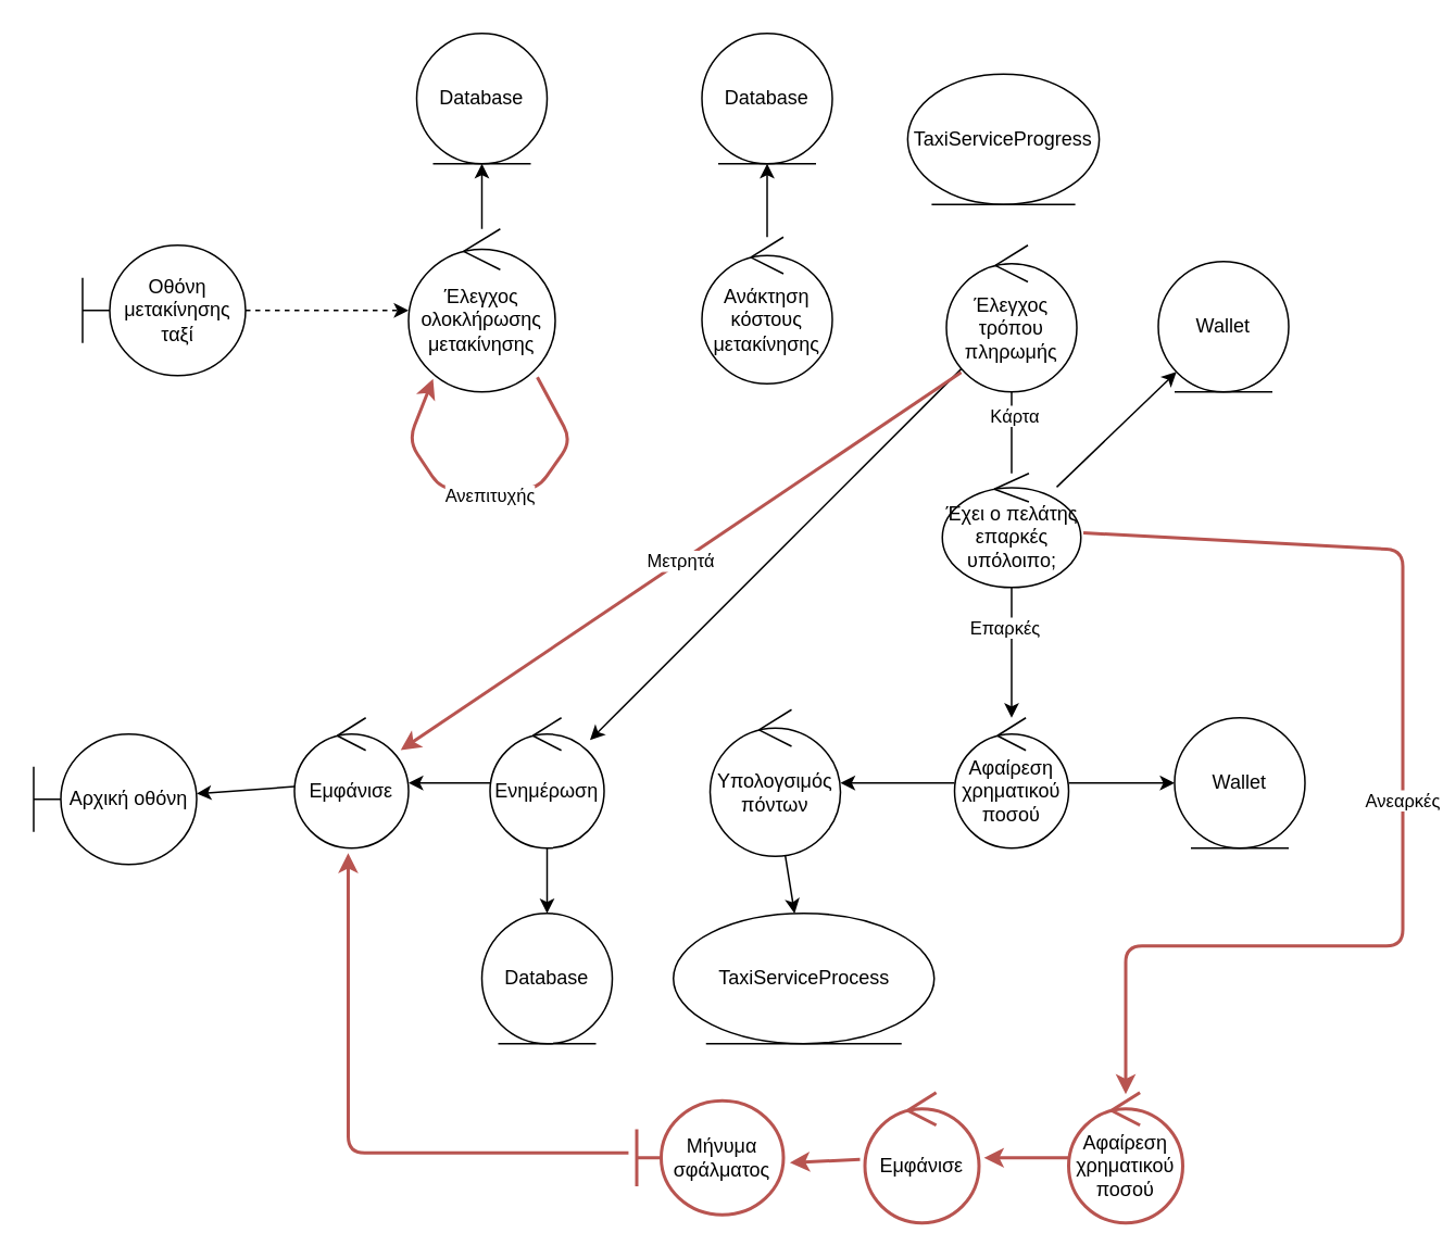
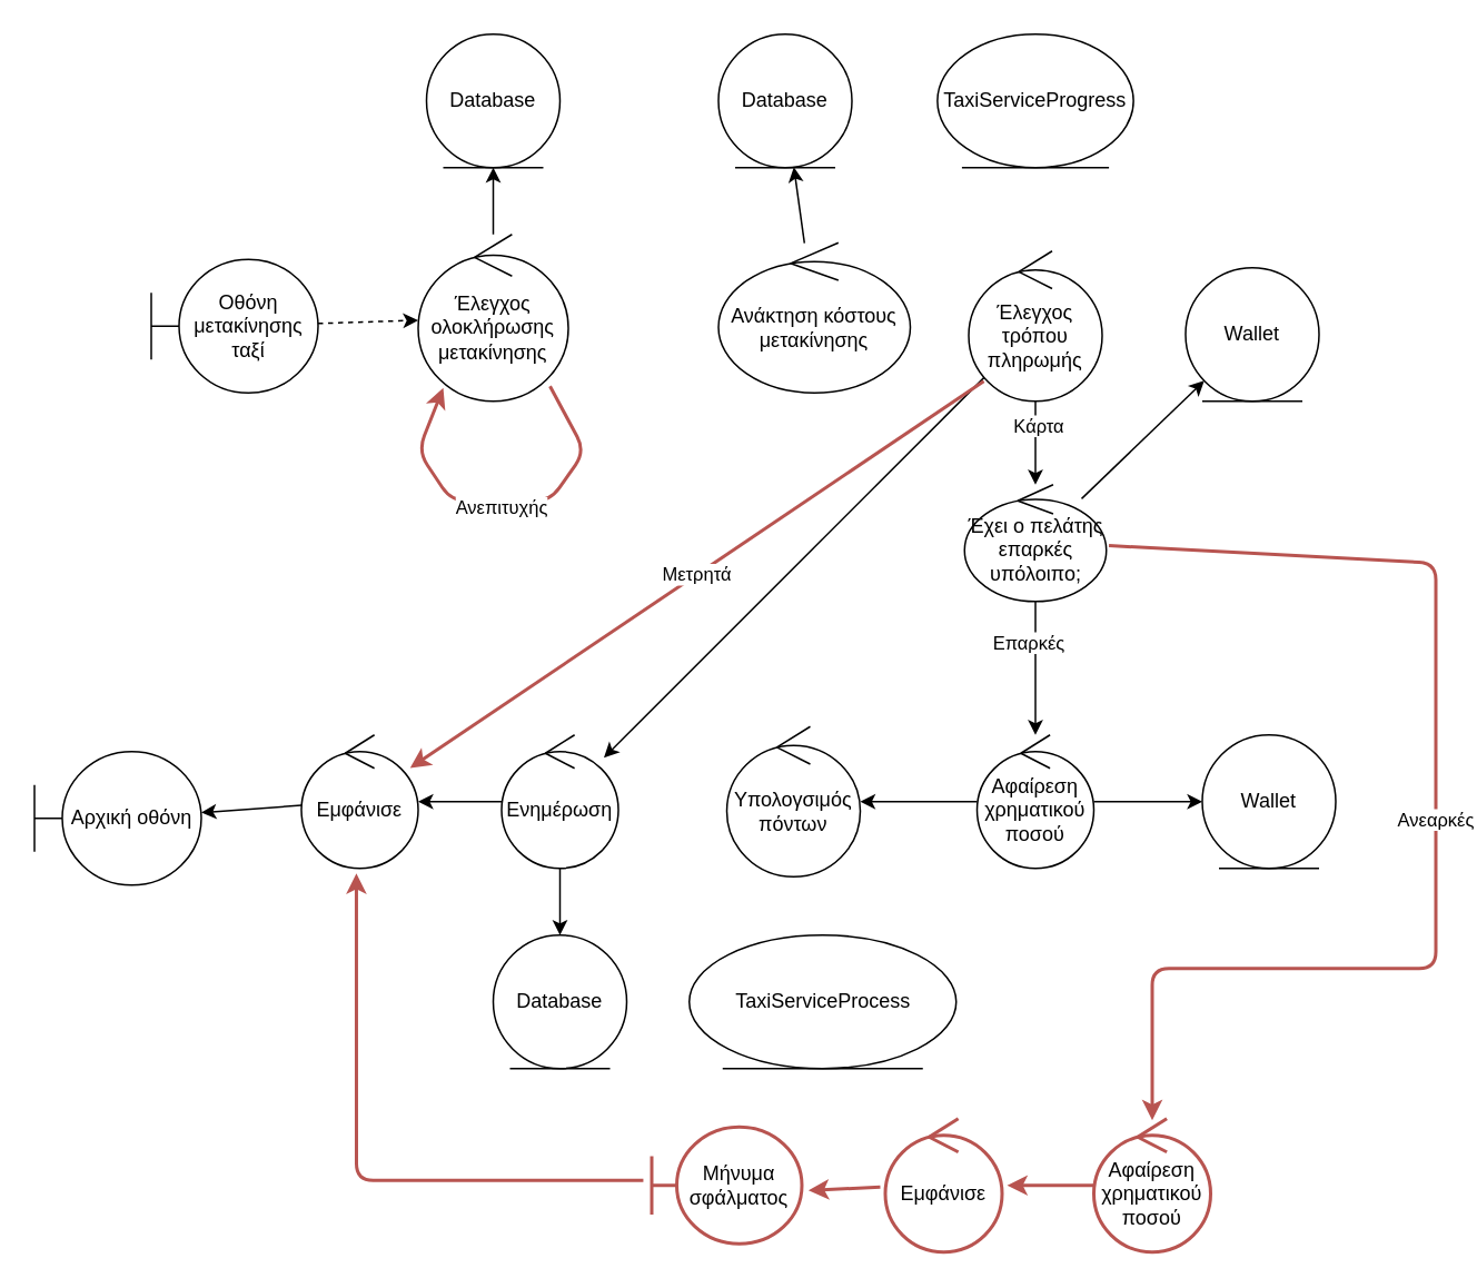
  <mxCell id="0" />
  <mxCell id="1" parent="0" />
  <mxCell id="2" style="edgeStyle=none;html=1;dashed=1;" parent="1" source="3" target="5" edge="1"><mxGeometry relative="1" as="geometry" /></mxCell>
- <mxCell id="3" value="Οθόνη μετακίνησης&lt;br&gt;ταξί" style="shape=umlBoundary;whiteSpace=wrap;html=1;" parent="1" vertex="1"><mxGeometry x="50" y="150" width="100" height="80" as="geometry" /></mxCell>
+ <mxCell id="3" value="Οθόνη μετακίνησης&lt;br&gt;ταξί" style="shape=umlBoundary;whiteSpace=wrap;html=1;" parent="1" vertex="1"><mxGeometry x="90" y="155" width="100" height="80" as="geometry" /></mxCell>
  <mxCell id="4" style="edgeStyle=none;html=1;entryX=0.5;entryY=1;entryDx=0;entryDy=0;" parent="1" source="5" target="6" edge="1"><mxGeometry relative="1" as="geometry" /></mxCell>
  <mxCell id="5" value="Έλεγχος ολοκλήρωσης μετακίνησης" style="ellipse;shape=umlControl;whiteSpace=wrap;html=1;" parent="1" vertex="1"><mxGeometry x="250" y="140" width="90" height="100" as="geometry" /></mxCell>
  <mxCell id="6" value="Database" style="ellipse;shape=umlEntity;whiteSpace=wrap;html=1;" parent="1" vertex="1"><mxGeometry x="255" y="20" width="80" height="80" as="geometry" /></mxCell>
  <mxCell id="7" value="" style="edgeStyle=none;html=1;" parent="1" source="8" target="9" edge="1"><mxGeometry relative="1" as="geometry" /></mxCell>
- <mxCell id="8" value="Ανάκτηση κόστους μετακίνησης" style="ellipse;shape=umlControl;whiteSpace=wrap;html=1;" parent="1" vertex="1"><mxGeometry x="430" y="145" width="80" height="90" as="geometry" /></mxCell>
+ <mxCell id="8" value="Ανάκτηση κόστους μετακίνησης" style="ellipse;shape=umlControl;whiteSpace=wrap;html=1;" parent="1" vertex="1"><mxGeometry x="430" y="145" width="115" height="90" as="geometry" /></mxCell>
  <mxCell id="9" value="Database" style="ellipse;shape=umlEntity;whiteSpace=wrap;html=1;" parent="1" vertex="1"><mxGeometry x="430" y="20" width="80" height="80" as="geometry" /></mxCell>
- <mxCell id="10" value="" style="edgeStyle=none;html=1;endArrow=none;" parent="1" source="13" target="17" edge="1"><mxGeometry relative="1" as="geometry" /></mxCell>
+ <mxCell id="10" value="" style="edgeStyle=none;html=1;" parent="1" source="13" target="17" edge="1"><mxGeometry relative="1" as="geometry" /></mxCell>
  <mxCell id="11" value="Κάρτα" style="edgeLabel;html=1;align=center;verticalAlign=middle;resizable=0;points=[];" parent="10" connectable="0" vertex="1"><mxGeometry x="-0.44" y="1" relative="1" as="geometry"><mxPoint as="offset" /></mxGeometry></mxCell>
  <mxCell id="12" value="" style="edgeStyle=none;html=1;" edge="1" parent="1" source="13" target="28"><mxGeometry relative="1" as="geometry" /></mxCell>
  <mxCell id="13" value="Έλεγχος τρόπου πληρωμής" style="ellipse;shape=umlControl;whiteSpace=wrap;html=1;" parent="1" vertex="1"><mxGeometry x="580" y="150" width="80" height="90" as="geometry" /></mxCell>
  <mxCell id="14" value="" style="edgeStyle=none;html=1;" parent="1" source="17" target="18" edge="1"><mxGeometry relative="1" as="geometry" /></mxCell>
  <mxCell id="15" value="" style="edgeStyle=none;html=1;" parent="1" source="17" target="21" edge="1"><mxGeometry relative="1" as="geometry" /></mxCell>
  <mxCell id="16" value="Επαρκές" style="edgeLabel;html=1;align=center;verticalAlign=middle;resizable=0;points=[];" parent="15" vertex="1" connectable="0"><mxGeometry x="-0.363" y="1" relative="1" as="geometry"><mxPoint x="-6" y="-1" as="offset" /></mxGeometry></mxCell>
  <mxCell id="17" value="Έχει ο πελάτης επαρκές υπόλοιπο;" style="ellipse;shape=umlControl;whiteSpace=wrap;html=1;" parent="1" vertex="1"><mxGeometry x="577.5" y="290" width="85" height="70" as="geometry" /></mxCell>
  <mxCell id="18" value="Wallet" style="ellipse;shape=umlEntity;whiteSpace=wrap;html=1;" parent="1" vertex="1"><mxGeometry x="710" y="160" width="80" height="80" as="geometry" /></mxCell>
  <mxCell id="19" value="" style="edgeStyle=none;html=1;" parent="1" source="21" target="22" edge="1"><mxGeometry relative="1" as="geometry" /></mxCell>
  <mxCell id="20" value="" style="edgeStyle=none;html=1;" parent="1" source="21" target="24" edge="1"><mxGeometry relative="1" as="geometry" /></mxCell>
  <mxCell id="21" value="Αφαίρεση χρηματικού ποσού" style="ellipse;shape=umlControl;whiteSpace=wrap;html=1;" parent="1" vertex="1"><mxGeometry x="585" y="440" width="70" height="80" as="geometry" /></mxCell>
  <mxCell id="22" value="Wallet" style="ellipse;shape=umlEntity;whiteSpace=wrap;html=1;" parent="1" vertex="1"><mxGeometry x="720" y="440" width="80" height="80" as="geometry" /></mxCell>
- <mxCell id="23" value="" style="edgeStyle=none;html=1;" parent="1" source="24" target="25" edge="1"><mxGeometry relative="1" as="geometry" /></mxCell>
  <mxCell id="24" value="Υπολογσιμός πόντων" style="ellipse;shape=umlControl;whiteSpace=wrap;html=1;" parent="1" vertex="1"><mxGeometry x="435" y="435" width="80" height="90" as="geometry" /></mxCell>
  <mxCell id="25" value="TaxiServiceProcess" style="ellipse;shape=umlEntity;whiteSpace=wrap;html=1;" parent="1" vertex="1"><mxGeometry x="412.5" y="560" width="160" height="80" as="geometry" /></mxCell>
  <mxCell id="26" value="" style="edgeStyle=none;html=1;" parent="1" source="28" target="29" edge="1"><mxGeometry relative="1" as="geometry" /></mxCell>
  <mxCell id="27" value="" style="edgeStyle=none;html=1;" parent="1" source="28" target="31" edge="1"><mxGeometry relative="1" as="geometry" /></mxCell>
  <mxCell id="28" value="Ενημέρωση" style="ellipse;shape=umlControl;whiteSpace=wrap;html=1;" parent="1" vertex="1"><mxGeometry x="300" y="440" width="70" height="80" as="geometry" /></mxCell>
  <mxCell id="29" value="Database" style="ellipse;shape=umlEntity;whiteSpace=wrap;html=1;" parent="1" vertex="1"><mxGeometry x="295" y="560" width="80" height="80" as="geometry" /></mxCell>
  <mxCell id="30" value="" style="edgeStyle=none;html=1;" parent="1" source="31" target="32" edge="1"><mxGeometry relative="1" as="geometry" /></mxCell>
  <mxCell id="31" value="Εμφάνισε" style="ellipse;shape=umlControl;whiteSpace=wrap;html=1;" parent="1" vertex="1"><mxGeometry x="180" y="440" width="70" height="80" as="geometry" /></mxCell>
  <mxCell id="32" value="Αρχική οθόνη" style="shape=umlBoundary;whiteSpace=wrap;html=1;" parent="1" vertex="1"><mxGeometry x="20" y="450" width="100" height="80" as="geometry" /></mxCell>
  <mxCell id="33" style="edgeStyle=none;html=1;entryX=0.167;entryY=0.92;entryDx=0;entryDy=0;entryPerimeter=0;exitX=0.878;exitY=0.91;exitDx=0;exitDy=0;exitPerimeter=0;strokeColor=#b85450;fillColor=#f8cecc;strokeWidth=2;" parent="1" source="5" target="5" edge="1"><mxGeometry relative="1" as="geometry"><Array as="points"><mxPoint x="350" y="270" /><mxPoint x="329" y="300" /><mxPoint x="270" y="300" /><mxPoint x="250" y="270" /></Array></mxGeometry></mxCell>
  <mxCell id="34" value="Ανεπιτυχής" style="edgeLabel;html=1;align=center;verticalAlign=middle;resizable=0;points=[];" parent="33" vertex="1" connectable="0"><mxGeometry x="-0.115" y="3" relative="1" as="geometry"><mxPoint x="-14" as="offset" /></mxGeometry></mxCell>
  <mxCell id="35" value="Μετρητά" style="edgeStyle=none;html=1;fillColor=#f8cecc;strokeColor=#b85450;strokeWidth=2;exitX=0.113;exitY=0.867;exitDx=0;exitDy=0;exitPerimeter=0;" parent="1" source="13" target="31" edge="1"><mxGeometry relative="1" as="geometry"><mxPoint x="585.001" y="229.999" as="sourcePoint" /><mxPoint x="477.87" y="334" as="targetPoint" /></mxGeometry></mxCell>
  <mxCell id="36" value="Ανεαρκές" style="edgeStyle=none;html=1;fillColor=#f8cecc;strokeColor=#b85450;strokeWidth=2;exitX=1.018;exitY=0.522;exitDx=0;exitDy=0;exitPerimeter=0;entryX=0.5;entryY=0.013;entryDx=0;entryDy=0;entryPerimeter=0;" parent="1" source="17" target="38" edge="1"><mxGeometry relative="1" as="geometry"><mxPoint x="1193.86" y="430" as="sourcePoint" /><mxPoint x="690" y="660" as="targetPoint" /><Array as="points"><mxPoint x="860" y="337" /><mxPoint x="860" y="580" /><mxPoint x="690" y="580" /></Array></mxGeometry></mxCell>
  <mxCell id="37" style="edgeStyle=none;html=1;entryX=1.043;entryY=0.5;entryDx=0;entryDy=0;entryPerimeter=0;strokeColor=#B85450;strokeWidth=2;" parent="1" source="38" target="40" edge="1"><mxGeometry relative="1" as="geometry"><mxPoint x="506.5" y="742.26" as="targetPoint" /></mxGeometry></mxCell>
  <mxCell id="38" value="Αφαίρεση χρηματικού ποσού" style="ellipse;shape=umlControl;whiteSpace=wrap;html=1;strokeColor=#B85450;strokeWidth=2;" parent="1" vertex="1"><mxGeometry x="655" y="670" width="70" height="80" as="geometry" /></mxCell>
  <mxCell id="39" value="Μήνυμα σφάλματος" style="shape=umlBoundary;whiteSpace=wrap;html=1;fillColor=none;strokeColor=#b85450;strokeWidth=2;" parent="1" vertex="1"><mxGeometry x="390" y="675" width="90" height="70" as="geometry" /></mxCell>
  <mxCell id="40" value="Εμφάνισε" style="ellipse;shape=umlControl;whiteSpace=wrap;html=1;strokeColor=#B85450;strokeWidth=2;" parent="1" vertex="1"><mxGeometry x="530" y="670" width="70" height="80" as="geometry" /></mxCell>
  <mxCell id="41" style="edgeStyle=none;html=1;entryX=1.044;entryY=0.543;entryDx=0;entryDy=0;entryPerimeter=0;strokeColor=#B85450;strokeWidth=2;exitX=-0.043;exitY=0.513;exitDx=0;exitDy=0;exitPerimeter=0;" parent="1" source="40" target="39" edge="1"><mxGeometry relative="1" as="geometry"><mxPoint x="478.01" y="780" as="targetPoint" /><mxPoint x="530" y="780" as="sourcePoint" /></mxGeometry></mxCell>
  <mxCell id="42" style="edgeStyle=none;html=1;entryX=0.471;entryY=1.038;entryDx=0;entryDy=0;entryPerimeter=0;strokeColor=#B85450;strokeWidth=2;exitX=-0.056;exitY=0.457;exitDx=0;exitDy=0;exitPerimeter=0;" parent="1" source="39" target="31" edge="1"><mxGeometry relative="1" as="geometry"><mxPoint x="273.49" y="701.97" as="targetPoint" /><mxPoint x="316.52" y="700" as="sourcePoint" /><Array as="points"><mxPoint x="213" y="707" /></Array></mxGeometry></mxCell>
- <mxCell id="43" value="TaxiServiceProgress" style="ellipse;shape=umlEntity;whiteSpace=wrap;html=1;" vertex="1" parent="1"><mxGeometry x="556.25" y="45" width="117.5" height="80" as="geometry" /></mxCell>
+ <mxCell id="43" value="TaxiServiceProgress" style="ellipse;shape=umlEntity;whiteSpace=wrap;html=1;" vertex="1" parent="1"><mxGeometry x="561.25" y="20" width="117.5" height="80" as="geometry" /></mxCell>
